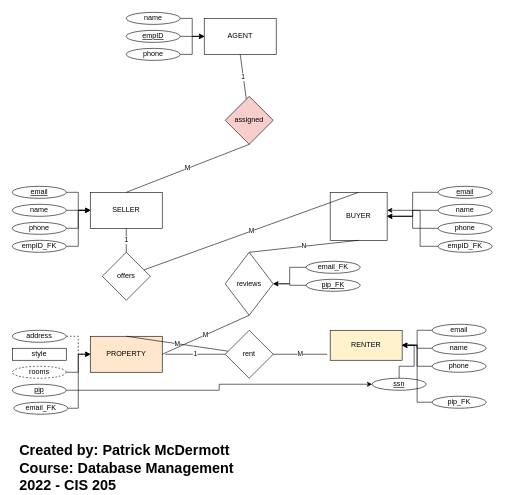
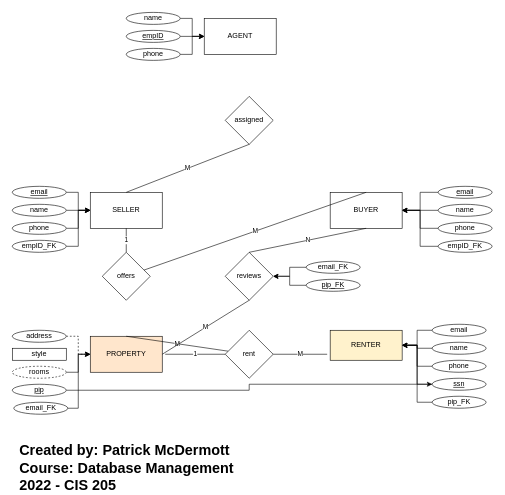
  <mxCell id="0" />
  <mxCell id="1" parent="0" />
  <mxCell id="2" value="SELLER" style="rounded=0;whiteSpace=wrap;html=1;" parent="1" vertex="1"><mxGeometry x="150" y="320" width="120" height="60" as="geometry" /></mxCell>
  <mxCell id="3" value="AGENT" style="rounded=0;whiteSpace=wrap;html=1;" parent="1" vertex="1"><mxGeometry x="340" y="30" width="120" height="60" as="geometry" /></mxCell>
  <mxCell id="4" value="RENTER" style="rounded=0;whiteSpace=wrap;html=1;fillColor=#fff2cc;" parent="1" vertex="1"><mxGeometry x="550" y="550" width="120" height="50" as="geometry" /></mxCell>
  <mxCell id="5" value="PROPERTY" style="rounded=0;whiteSpace=wrap;html=1;fillColor=#ffe6cc;" parent="1" vertex="1"><mxGeometry x="150" y="560" width="120" height="60" as="geometry" /></mxCell>
- <mxCell id="6" value="&lt;div&gt;BUYER&lt;/div&gt;" style="rounded=0;whiteSpace=wrap;html=1;" parent="1" vertex="1"><mxGeometry x="550" y="320" width="95" height="80" as="geometry" /></mxCell>
+ <mxCell id="6" value="&lt;div&gt;BUYER&lt;/div&gt;" style="rounded=0;whiteSpace=wrap;html=1;" parent="1" vertex="1"><mxGeometry x="550" y="320" width="120" height="60" as="geometry" /></mxCell>
  <mxCell id="7" value="offers" style="rhombus;whiteSpace=wrap;html=1;" parent="1" vertex="1"><mxGeometry x="170" y="420" width="80" height="80" as="geometry" /></mxCell>
  <mxCell id="8" value="1" style="endArrow=none;html=1;rounded=0;entryX=0.5;entryY=1;entryDx=0;entryDy=0;exitX=0.5;exitY=0;exitDx=0;exitDy=0;" parent="1" source="7" target="2" edge="1"><mxGeometry width="50" height="50" relative="1" as="geometry"><mxPoint x="380" y="700" as="sourcePoint" /><mxPoint x="430" y="650" as="targetPoint" /></mxGeometry></mxCell>
  <mxCell id="9" value="M" style="endArrow=none;html=1;rounded=0;exitX=0.5;exitY=0;exitDx=0;exitDy=0;" parent="1" source="5" target="18" edge="1"><mxGeometry width="50" height="50" relative="1" as="geometry"><mxPoint x="380" y="700" as="sourcePoint" /><mxPoint x="430" y="650" as="targetPoint" /></mxGeometry></mxCell>
- <mxCell id="10" value="&lt;div&gt;reviews&lt;/div&gt;" style="rhombus;whiteSpace=wrap;html=1;" parent="1" vertex="1"><mxGeometry x="375" y="420" width="80" height="105" as="geometry" /></mxCell>
+ <mxCell id="10" value="&lt;div&gt;reviews&lt;/div&gt;" style="rhombus;whiteSpace=wrap;html=1;" parent="1" vertex="1"><mxGeometry x="375" y="420" width="80" height="80" as="geometry" /></mxCell>
  <mxCell id="11" value="N" style="endArrow=none;html=1;rounded=0;entryX=0.5;entryY=1;entryDx=0;entryDy=0;exitX=0.5;exitY=0;exitDx=0;exitDy=0;" parent="1" source="10" target="6" edge="1"><mxGeometry width="50" height="50" relative="1" as="geometry"><mxPoint x="380" y="700" as="sourcePoint" /><mxPoint x="430" y="650" as="targetPoint" /></mxGeometry></mxCell>
  <mxCell id="12" value="M" style="endArrow=none;html=1;rounded=0;entryX=0.5;entryY=1;entryDx=0;entryDy=0;exitX=1;exitY=0.5;exitDx=0;exitDy=0;" parent="1" source="5" target="10" edge="1"><mxGeometry width="50" height="50" relative="1" as="geometry"><mxPoint x="250" y="540" as="sourcePoint" /><mxPoint x="390" y="460" as="targetPoint" /></mxGeometry></mxCell>
- <mxCell id="13" value="1" style="endArrow=none;html=1;rounded=0;exitX=0.5;exitY=1;exitDx=0;exitDy=0;" parent="1" source="3" target="14" edge="1"><mxGeometry width="50" height="50" relative="1" as="geometry"><mxPoint x="440" y="360" as="sourcePoint" /><mxPoint x="415" y="170" as="targetPoint" /></mxGeometry></mxCell>
- <mxCell id="14" value="assigned" style="rhombus;whiteSpace=wrap;html=1;fillColor=#f8cecc;" parent="1" vertex="1"><mxGeometry x="375" y="160" width="80" height="80" as="geometry" /></mxCell>
+ <mxCell id="14" value="assigned" style="rhombus;whiteSpace=wrap;html=1;" parent="1" vertex="1"><mxGeometry x="375" y="160" width="80" height="80" as="geometry" /></mxCell>
  <mxCell id="15" value="M" style="endArrow=none;html=1;rounded=0;entryX=0.5;entryY=1;entryDx=0;entryDy=0;exitX=0.5;exitY=0;exitDx=0;exitDy=0;" parent="1" source="2" target="14" edge="1"><mxGeometry width="50" height="50" relative="1" as="geometry"><mxPoint x="375" y="530" as="sourcePoint" /><mxPoint x="425" y="480" as="targetPoint" /></mxGeometry></mxCell>
  <mxCell id="16" value="M" style="endArrow=none;html=1;rounded=0;exitX=0.5;exitY=0;exitDx=0;exitDy=0;" parent="1" source="6" target="7" edge="1"><mxGeometry width="50" height="50" relative="1" as="geometry"><mxPoint x="220" y="330" as="sourcePoint" /><mxPoint x="415" y="230" as="targetPoint" /></mxGeometry></mxCell>
  <mxCell id="17" value="&lt;div&gt;M&lt;/div&gt;" style="endArrow=none;html=1;rounded=0;exitX=1;exitY=0.5;exitDx=0;exitDy=0;" parent="1" source="18" edge="1"><mxGeometry width="50" height="50" relative="1" as="geometry"><mxPoint x="465" y="590" as="sourcePoint" /><mxPoint x="545" y="590" as="targetPoint" /></mxGeometry></mxCell>
  <mxCell id="18" value="rent" style="rhombus;whiteSpace=wrap;html=1;" parent="1" vertex="1"><mxGeometry x="375" y="550" width="80" height="80" as="geometry" /></mxCell>
  <mxCell id="19" value="1" style="endArrow=none;html=1;rounded=0;exitX=0;exitY=0.5;exitDx=0;exitDy=0;" parent="1" source="18" edge="1"><mxGeometry width="50" height="50" relative="1" as="geometry"><mxPoint x="475" y="680" as="sourcePoint" /><mxPoint x="275" y="590" as="targetPoint" /></mxGeometry></mxCell>
  <mxCell id="20" value="" style="edgeStyle=orthogonalEdgeStyle;rounded=0;orthogonalLoop=1;jettySize=auto;html=1;" parent="1" source="21" target="3" edge="1"><mxGeometry relative="1" as="geometry" /></mxCell>
  <mxCell id="21" value="&lt;div&gt;name&lt;/div&gt;" style="ellipse;whiteSpace=wrap;html=1;" parent="1" vertex="1"><mxGeometry x="210" y="20" width="90" height="20" as="geometry" /></mxCell>
  <mxCell id="22" value="" style="edgeStyle=orthogonalEdgeStyle;rounded=0;orthogonalLoop=1;jettySize=auto;html=1;" parent="1" source="23" target="3" edge="1"><mxGeometry relative="1" as="geometry" /></mxCell>
  <mxCell id="23" value="empID" style="ellipse;whiteSpace=wrap;html=1;fontStyle=4" parent="1" vertex="1"><mxGeometry x="210" y="50" width="90" height="20" as="geometry" /></mxCell>
  <mxCell id="24" value="" style="edgeStyle=orthogonalEdgeStyle;rounded=0;orthogonalLoop=1;jettySize=auto;html=1;" parent="1" source="25" target="3" edge="1"><mxGeometry relative="1" as="geometry" /></mxCell>
  <mxCell id="25" value="phone" style="ellipse;whiteSpace=wrap;html=1;" parent="1" vertex="1"><mxGeometry x="210" y="80" width="90" height="20" as="geometry" /></mxCell>
  <mxCell id="26" value="" style="edgeStyle=orthogonalEdgeStyle;rounded=0;orthogonalLoop=1;jettySize=auto;html=1;" parent="1" source="27" target="2" edge="1"><mxGeometry relative="1" as="geometry" /></mxCell>
  <mxCell id="27" value="email" style="ellipse;whiteSpace=wrap;html=1;fontStyle=4" parent="1" vertex="1"><mxGeometry x="20" y="310" width="90" height="20" as="geometry" /></mxCell>
  <mxCell id="28" value="" style="edgeStyle=orthogonalEdgeStyle;rounded=0;orthogonalLoop=1;jettySize=auto;html=1;" parent="1" source="29" target="2" edge="1"><mxGeometry relative="1" as="geometry" /></mxCell>
  <mxCell id="29" value="name" style="ellipse;whiteSpace=wrap;html=1;" parent="1" vertex="1"><mxGeometry x="20" y="340" width="90" height="20" as="geometry" /></mxCell>
  <mxCell id="30" value="" style="edgeStyle=orthogonalEdgeStyle;rounded=0;orthogonalLoop=1;jettySize=auto;html=1;" parent="1" source="31" target="2" edge="1"><mxGeometry relative="1" as="geometry" /></mxCell>
  <mxCell id="31" value="phone" style="ellipse;whiteSpace=wrap;html=1;" parent="1" vertex="1"><mxGeometry x="20" y="370" width="90" height="20" as="geometry" /></mxCell>
  <mxCell id="32" value="" style="edgeStyle=orthogonalEdgeStyle;rounded=0;orthogonalLoop=1;jettySize=auto;html=1;" parent="1" source="33" target="6" edge="1"><mxGeometry relative="1" as="geometry" /></mxCell>
  <mxCell id="33" value="email" style="ellipse;whiteSpace=wrap;html=1;fontStyle=4" parent="1" vertex="1"><mxGeometry x="730" y="310" width="90" height="20" as="geometry" /></mxCell>
  <mxCell id="34" value="" style="edgeStyle=orthogonalEdgeStyle;rounded=0;orthogonalLoop=1;jettySize=auto;html=1;" parent="1" source="35" target="6" edge="1"><mxGeometry relative="1" as="geometry" /></mxCell>
  <mxCell id="35" value="name" style="ellipse;whiteSpace=wrap;html=1;" parent="1" vertex="1"><mxGeometry x="730" y="340" width="90" height="20" as="geometry" /></mxCell>
  <mxCell id="36" value="" style="edgeStyle=orthogonalEdgeStyle;rounded=0;orthogonalLoop=1;jettySize=auto;html=1;" parent="1" source="37" target="6" edge="1"><mxGeometry relative="1" as="geometry" /></mxCell>
  <mxCell id="37" value="phone" style="ellipse;whiteSpace=wrap;html=1;" parent="1" vertex="1"><mxGeometry x="730" y="370" width="90" height="20" as="geometry" /></mxCell>
  <mxCell id="38" value="" style="edgeStyle=orthogonalEdgeStyle;rounded=0;orthogonalLoop=1;jettySize=auto;html=1;dashed=1;" parent="1" source="39" target="5" edge="1"><mxGeometry relative="1" as="geometry" /></mxCell>
  <mxCell id="39" value="address" style="ellipse;whiteSpace=wrap;html=1;" parent="1" vertex="1"><mxGeometry x="20" y="550" width="90" height="20" as="geometry" /></mxCell>
  <mxCell id="40" value="style" style="whiteSpace=wrap;html=1;rounded=0;" parent="1" vertex="1"><mxGeometry x="20" y="580" width="90" height="20" as="geometry" /></mxCell>
  <mxCell id="41" value="" style="edgeStyle=orthogonalEdgeStyle;rounded=0;orthogonalLoop=1;jettySize=auto;html=1;" parent="1" source="42" target="5" edge="1"><mxGeometry relative="1" as="geometry" /></mxCell>
  <mxCell id="42" value="rooms" style="ellipse;whiteSpace=wrap;html=1;dashed=1;" parent="1" vertex="1"><mxGeometry x="20" y="610" width="90" height="20" as="geometry" /></mxCell>
  <mxCell id="43" value="" style="edgeStyle=orthogonalEdgeStyle;rounded=0;orthogonalLoop=1;jettySize=auto;html=1;" parent="1" source="44" target="4" edge="1"><mxGeometry relative="1" as="geometry" /></mxCell>
  <mxCell id="44" value="email" style="ellipse;whiteSpace=wrap;html=1;" parent="1" vertex="1"><mxGeometry x="720" y="540" width="90" height="20" as="geometry" /></mxCell>
  <mxCell id="45" value="" style="edgeStyle=orthogonalEdgeStyle;rounded=0;orthogonalLoop=1;jettySize=auto;html=1;" parent="1" source="46" target="4" edge="1"><mxGeometry relative="1" as="geometry" /></mxCell>
  <mxCell id="46" value="name" style="ellipse;whiteSpace=wrap;html=1;" parent="1" vertex="1"><mxGeometry x="720" y="570" width="90" height="20" as="geometry" /></mxCell>
  <mxCell id="47" value="" style="edgeStyle=orthogonalEdgeStyle;rounded=0;orthogonalLoop=1;jettySize=auto;html=1;" parent="1" source="48" target="4" edge="1"><mxGeometry relative="1" as="geometry" /></mxCell>
  <mxCell id="48" value="phone" style="ellipse;whiteSpace=wrap;html=1;" parent="1" vertex="1"><mxGeometry x="720" y="600" width="90" height="20" as="geometry" /></mxCell>
  <mxCell id="49" value="" style="edgeStyle=orthogonalEdgeStyle;rounded=0;orthogonalLoop=1;jettySize=auto;html=1;entryX=1;entryY=0.5;entryDx=0;entryDy=0;" parent="1" source="50" target="4" edge="1"><mxGeometry relative="1" as="geometry" /></mxCell>
- <mxCell id="50" value="ssn" style="ellipse;whiteSpace=wrap;html=1;fontStyle=4" parent="1" vertex="1"><mxGeometry x="620" y="630" width="90" height="20" as="geometry" /></mxCell>
+ <mxCell id="50" value="ssn" style="ellipse;whiteSpace=wrap;html=1;fontStyle=4" parent="1" vertex="1"><mxGeometry x="720" y="630" width="90" height="20" as="geometry" /></mxCell>
  <mxCell id="51" value="" style="edgeStyle=orthogonalEdgeStyle;rounded=0;orthogonalLoop=1;jettySize=auto;html=1;" parent="1" source="52" target="50" edge="1"><mxGeometry relative="1" as="geometry" /></mxCell>
  <mxCell id="52" value="pip" style="ellipse;whiteSpace=wrap;html=1;fontStyle=4" parent="1" vertex="1"><mxGeometry x="20" y="640" width="90" height="20" as="geometry" /></mxCell>
  <mxCell id="53" value="" style="edgeStyle=orthogonalEdgeStyle;rounded=0;orthogonalLoop=1;jettySize=auto;html=1;" parent="1" source="54" target="6" edge="1"><mxGeometry relative="1" as="geometry"><Array as="points"><mxPoint x="700" y="410" /><mxPoint x="700" y="350" /></Array></mxGeometry></mxCell>
  <mxCell id="54" value="empID_FK" style="ellipse;whiteSpace=wrap;html=1;fontStyle=0" parent="1" vertex="1"><mxGeometry x="730" y="400" width="90" height="20" as="geometry" /></mxCell>
  <mxCell id="55" value="" style="edgeStyle=orthogonalEdgeStyle;rounded=0;orthogonalLoop=1;jettySize=auto;html=1;exitX=1;exitY=0.5;exitDx=0;exitDy=0;" parent="1" source="56" edge="1"><mxGeometry relative="1" as="geometry"><mxPoint x="150" y="350" as="targetPoint" /><Array as="points"><mxPoint x="130" y="410" /><mxPoint x="130" y="350" /></Array></mxGeometry></mxCell>
  <mxCell id="56" value="empID_FK" style="ellipse;whiteSpace=wrap;html=1;fontStyle=0" parent="1" vertex="1"><mxGeometry x="20" y="400" width="90" height="20" as="geometry" /></mxCell>
  <mxCell id="57" value="" style="edgeStyle=orthogonalEdgeStyle;rounded=0;orthogonalLoop=1;jettySize=auto;html=1;" parent="1" source="58" edge="1"><mxGeometry relative="1" as="geometry"><mxPoint x="150" y="590" as="targetPoint" /><Array as="points"><mxPoint x="130" y="680" /><mxPoint x="130" y="590" /></Array></mxGeometry></mxCell>
  <mxCell id="58" value="email_FK" style="ellipse;whiteSpace=wrap;html=1;fontStyle=0" parent="1" vertex="1"><mxGeometry x="22.5" y="670" width="90" height="20" as="geometry" /></mxCell>
  <mxCell id="59" value="" style="edgeStyle=orthogonalEdgeStyle;rounded=0;orthogonalLoop=1;jettySize=auto;html=1;entryX=1;entryY=0.5;entryDx=0;entryDy=0;" parent="1" source="60" target="4" edge="1"><mxGeometry relative="1" as="geometry"><mxPoint x="610" y="610" as="targetPoint" /></mxGeometry></mxCell>
  <mxCell id="60" value="pip_FK" style="ellipse;whiteSpace=wrap;html=1;fontStyle=0" parent="1" vertex="1"><mxGeometry x="720" y="660" width="90" height="20" as="geometry" /></mxCell>
  <mxCell id="61" value="" style="edgeStyle=orthogonalEdgeStyle;rounded=0;orthogonalLoop=1;jettySize=auto;html=1;" parent="1" source="62" target="10" edge="1"><mxGeometry relative="1" as="geometry" /></mxCell>
  <mxCell id="62" value="email_FK" style="ellipse;whiteSpace=wrap;html=1;fontStyle=0" parent="1" vertex="1"><mxGeometry x="510" y="435" width="90" height="20" as="geometry" /></mxCell>
  <mxCell id="63" value="" style="edgeStyle=orthogonalEdgeStyle;rounded=0;orthogonalLoop=1;jettySize=auto;html=1;" parent="1" source="64" target="10" edge="1"><mxGeometry relative="1" as="geometry" /></mxCell>
  <mxCell id="64" value="pip_FK" style="ellipse;whiteSpace=wrap;html=1;fontStyle=4" parent="1" vertex="1"><mxGeometry x="510" y="465" width="90" height="20" as="geometry" /></mxCell>
  <mxCell id="65" value="&lt;div align=&quot;left&quot;&gt;Created by: Patrick McDermott&lt;/div&gt;&lt;div align=&quot;left&quot;&gt;Course: Database Management&lt;/div&gt;&lt;div align=&quot;left&quot;&gt;2022 - CIS 205&lt;br&gt;&lt;/div&gt;" style="text;strokeColor=none;fillColor=none;html=1;fontSize=24;fontStyle=1;verticalAlign=middle;align=left;" parent="1" vertex="1"><mxGeometry x="30" y="760" width="100" height="40" as="geometry" /></mxCell>
